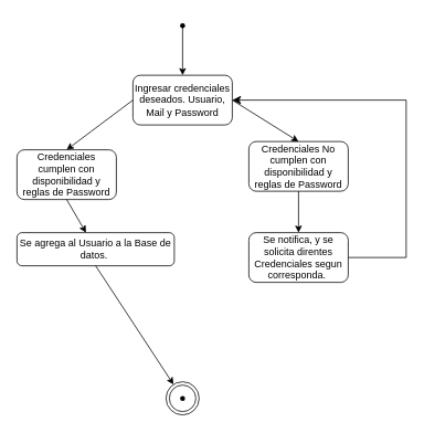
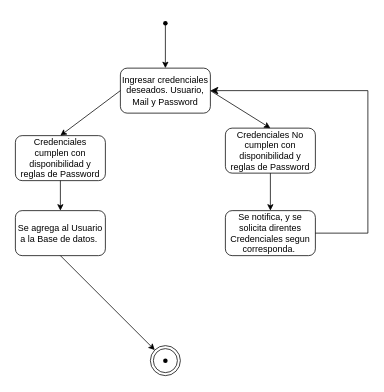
  <mxCell id="0" />
  <mxCell id="1" parent="0" />
  <mxCell id="2" value="Ingresar credenciales deseados. Usuario, Mail y Password" style="rounded=1;whiteSpace=wrap;html=1;" vertex="1" parent="1"><mxGeometry x="160" y="90" width="120" height="60" as="geometry" /></mxCell>
  <mxCell id="3" value="Credenciales cumplen con disponibilidad y reglas de Password" style="rounded=1;whiteSpace=wrap;html=1;" vertex="1" parent="1"><mxGeometry x="20" y="180" width="120" height="60" as="geometry" /></mxCell>
- <mxCell id="4" value="Se agrega al Usuario a la Base de datos.&amp;nbsp;" style="rounded=1;whiteSpace=wrap;html=1;" vertex="1" parent="1"><mxGeometry x="20" y="280" width="190" height="40" as="geometry" /></mxCell>
+ <mxCell id="4" value="Se agrega al Usuario a la Base de datos.&amp;nbsp;" style="rounded=1;whiteSpace=wrap;html=1;" vertex="1" parent="1"><mxGeometry x="20" y="280" width="120" height="60" as="geometry" /></mxCell>
  <mxCell id="5" value="Credenciales No cumplen con disponibilidad y reglas de Password" style="rounded=1;whiteSpace=wrap;html=1;" vertex="1" parent="1"><mxGeometry x="300" y="170" width="120" height="60" as="geometry" /></mxCell>
  <mxCell id="6" value="Se notifica, y se solicita direntes Credenciales segun corresponda.&amp;nbsp;" style="rounded=1;whiteSpace=wrap;html=1;" vertex="1" parent="1"><mxGeometry x="300" y="280" width="120" height="60" as="geometry" /></mxCell>
  <mxCell id="7" value="" style="shape=waypoint;sketch=0;fillStyle=solid;size=6;pointerEvents=1;points=[];fillColor=none;resizable=0;rotatable=0;perimeter=centerPerimeter;snapToPoint=1;" vertex="1" parent="1"><mxGeometry x="210" y="20" width="20" height="20" as="geometry" /></mxCell>
  <mxCell id="8" value="" style="shape=waypoint;sketch=0;fillStyle=solid;size=6;pointerEvents=1;points=[];fillColor=none;resizable=0;rotatable=0;perimeter=centerPerimeter;snapToPoint=1;" vertex="1" parent="1"><mxGeometry x="210" y="470" width="20" height="20" as="geometry" /></mxCell>
  <mxCell id="9" value="" style="ellipse;shape=doubleEllipse;whiteSpace=wrap;html=1;aspect=fixed;fillColor=none;" vertex="1" parent="1"><mxGeometry x="200" y="460" width="40" height="40" as="geometry" /></mxCell>
  <mxCell id="10" value="" style="endArrow=classic;html=1;rounded=0;exitX=0.5;exitY=1;exitDx=0;exitDy=0;" edge="1" parent="1" source="3" target="4"><mxGeometry width="50" height="50" relative="1" as="geometry"><mxPoint x="280" y="420" as="sourcePoint" /><mxPoint x="330" y="370" as="targetPoint" /></mxGeometry></mxCell>
  <mxCell id="11" value="" style="endArrow=classic;html=1;rounded=0;exitX=0.5;exitY=1;exitDx=0;exitDy=0;entryX=0.5;entryY=0;entryDx=0;entryDy=0;" edge="1" parent="1" source="5" target="6"><mxGeometry width="50" height="50" relative="1" as="geometry"><mxPoint x="90" y="250" as="sourcePoint" /><mxPoint x="90" y="290" as="targetPoint" /></mxGeometry></mxCell>
  <mxCell id="12" value="" style="endArrow=classic;html=1;rounded=0;exitX=0;exitY=0.5;exitDx=0;exitDy=0;entryX=0.5;entryY=0;entryDx=0;entryDy=0;" edge="1" parent="1" source="2" target="3"><mxGeometry width="50" height="50" relative="1" as="geometry"><mxPoint x="100" y="260" as="sourcePoint" /><mxPoint x="100" y="300" as="targetPoint" /></mxGeometry></mxCell>
  <mxCell id="13" value="" style="endArrow=classic;html=1;rounded=0;exitX=1;exitY=0.5;exitDx=0;exitDy=0;entryX=0.5;entryY=0;entryDx=0;entryDy=0;" edge="1" parent="1" source="2" target="5"><mxGeometry width="50" height="50" relative="1" as="geometry"><mxPoint x="110" y="270" as="sourcePoint" /><mxPoint x="110" y="310" as="targetPoint" /></mxGeometry></mxCell>
  <mxCell id="14" value="" style="edgeStyle=elbowEdgeStyle;elbow=vertical;endArrow=classic;html=1;curved=0;rounded=0;endSize=8;startSize=8;exitX=1;exitY=0.5;exitDx=0;exitDy=0;entryX=1;entryY=0.5;entryDx=0;entryDy=0;" edge="1" parent="1" source="6" target="2"><mxGeometry width="50" height="50" relative="1" as="geometry"><mxPoint x="280" y="420" as="sourcePoint" /><mxPoint x="330" y="370" as="targetPoint" /><Array as="points"><mxPoint x="490" y="160" /></Array></mxGeometry></mxCell>
  <mxCell id="15" value="" style="endArrow=classic;html=1;rounded=0;exitX=0.4;exitY=0.75;exitDx=0;exitDy=0;exitPerimeter=0;entryX=0.5;entryY=0;entryDx=0;entryDy=0;" edge="1" parent="1" source="7" target="2"><mxGeometry width="50" height="50" relative="1" as="geometry"><mxPoint x="280" y="420" as="sourcePoint" /><mxPoint x="330" y="370" as="targetPoint" /></mxGeometry></mxCell>
  <mxCell id="16" value="" style="endArrow=classic;html=1;rounded=0;exitX=0.5;exitY=1;exitDx=0;exitDy=0;" edge="1" parent="1" source="4" target="9"><mxGeometry width="50" height="50" relative="1" as="geometry"><mxPoint x="120" y="280" as="sourcePoint" /><mxPoint x="120" y="320" as="targetPoint" /></mxGeometry></mxCell>
